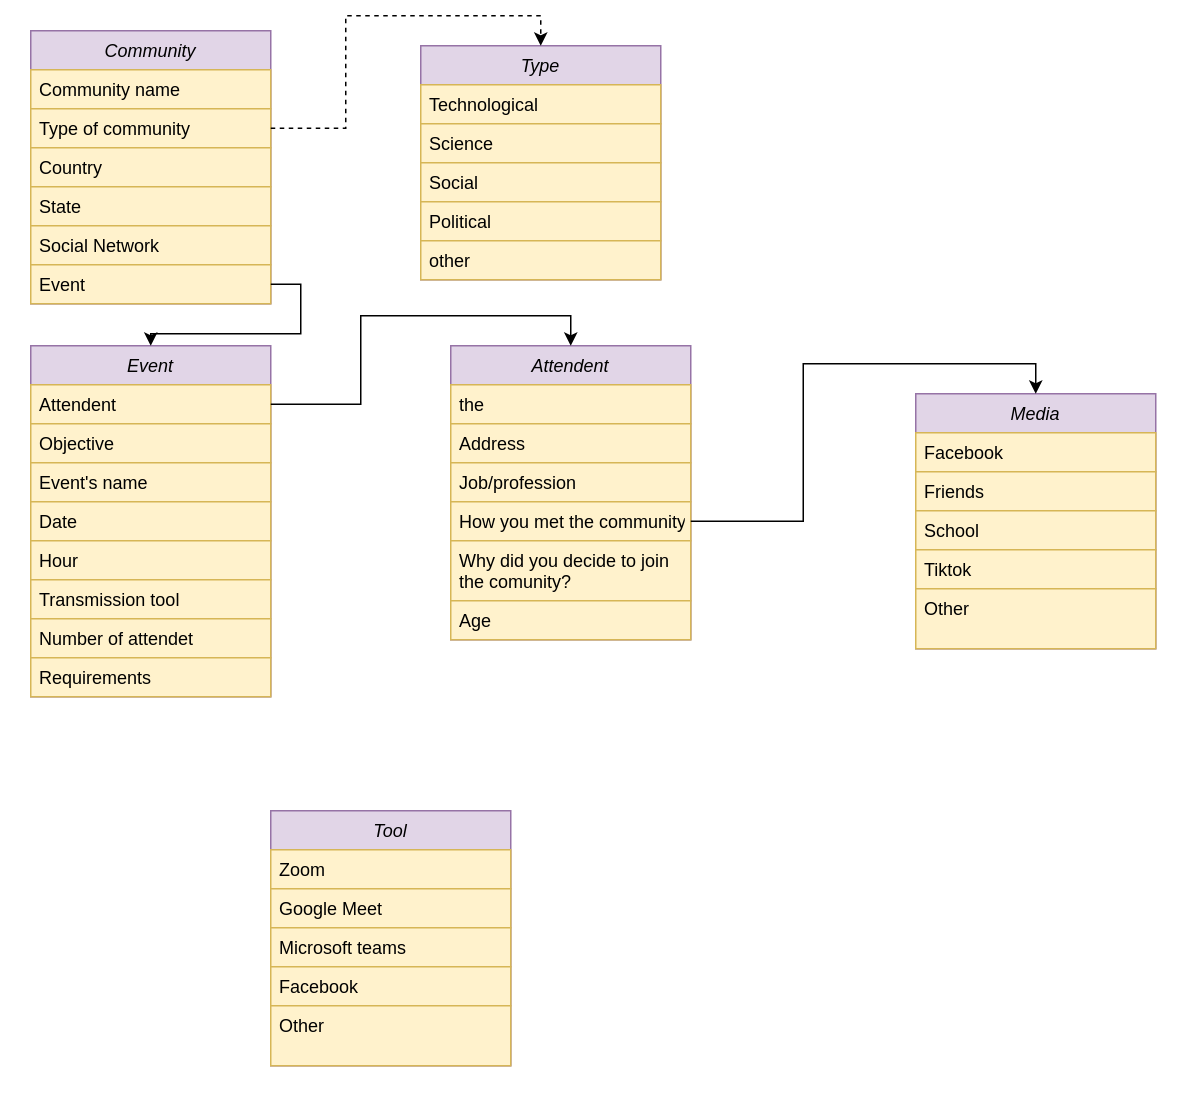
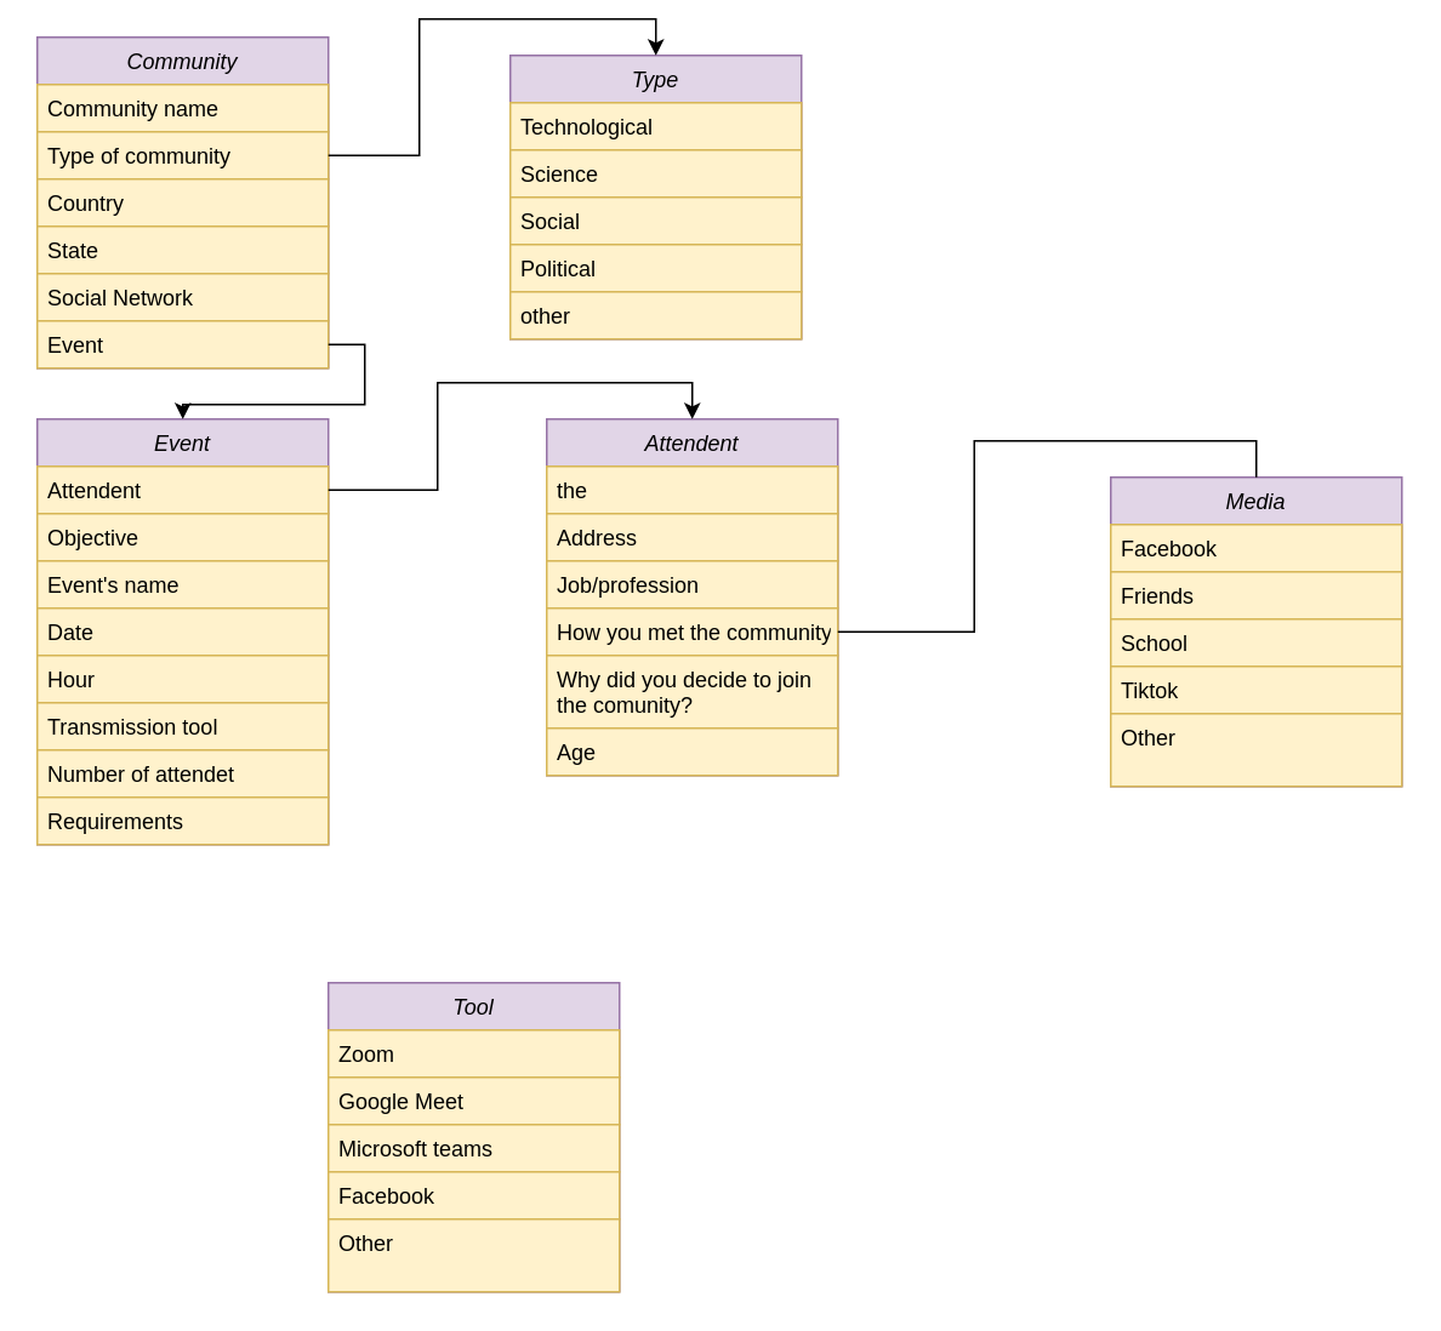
  <mxCell id="0" />
  <mxCell id="1" parent="0" />
  <mxCell id="2" value="Community" style="swimlane;fontStyle=2;align=center;verticalAlign=top;childLayout=stackLayout;horizontal=1;startSize=26;horizontalStack=0;resizeParent=1;resizeLast=0;collapsible=1;marginBottom=0;rounded=0;shadow=0;strokeWidth=1;fillColor=#e1d5e7;strokeColor=#9673a6;" parent="1" vertex="1"><mxGeometry x="20" y="20" width="160" height="182" as="geometry"><mxRectangle x="50" y="40" width="160" height="26" as="alternateBounds" /></mxGeometry></mxCell>
  <mxCell id="3" value="Community name" style="text;align=left;verticalAlign=top;spacingLeft=4;spacingRight=4;overflow=hidden;rotatable=0;points=[[0,0.5],[1,0.5]];portConstraint=eastwest;rounded=0;shadow=0;html=0;fillColor=#fff2cc;strokeColor=#d6b656;" parent="2" vertex="1"><mxGeometry y="26" width="160" height="26" as="geometry" /></mxCell>
  <mxCell id="4" value="Type of community" style="text;align=left;verticalAlign=top;spacingLeft=4;spacingRight=4;overflow=hidden;rotatable=0;points=[[0,0.5],[1,0.5]];portConstraint=eastwest;fillColor=#fff2cc;strokeColor=#d6b656;" parent="2" vertex="1"><mxGeometry y="52" width="160" height="26" as="geometry" /></mxCell>
  <mxCell id="5" value="Country" style="text;align=left;verticalAlign=top;spacingLeft=4;spacingRight=4;overflow=hidden;rotatable=0;points=[[0,0.5],[1,0.5]];portConstraint=eastwest;fillColor=#fff2cc;strokeColor=#d6b656;" parent="2" vertex="1"><mxGeometry y="78" width="160" height="26" as="geometry" /></mxCell>
  <mxCell id="6" value="State" style="text;align=left;verticalAlign=top;spacingLeft=4;spacingRight=4;overflow=hidden;rotatable=0;points=[[0,0.5],[1,0.5]];portConstraint=eastwest;rounded=0;shadow=0;html=0;fillColor=#fff2cc;strokeColor=#d6b656;" parent="2" vertex="1"><mxGeometry y="104" width="160" height="26" as="geometry" /></mxCell>
  <mxCell id="7" value="Social Network" style="text;align=left;verticalAlign=top;spacingLeft=4;spacingRight=4;overflow=hidden;rotatable=0;points=[[0,0.5],[1,0.5]];portConstraint=eastwest;fillColor=#fff2cc;strokeColor=#d6b656;" vertex="1" parent="2"><mxGeometry y="130" width="160" height="26" as="geometry" /></mxCell>
  <mxCell id="8" value="Event" style="text;align=left;verticalAlign=top;spacingLeft=4;spacingRight=4;overflow=hidden;rotatable=0;points=[[0,0.5],[1,0.5]];portConstraint=eastwest;fillColor=#fff2cc;strokeColor=#d6b656;" vertex="1" parent="2"><mxGeometry y="156" width="160" height="26" as="geometry" /></mxCell>
  <mxCell id="9" value="Event" style="swimlane;fontStyle=2;align=center;verticalAlign=top;childLayout=stackLayout;horizontal=1;startSize=26;horizontalStack=0;resizeParent=1;resizeLast=0;collapsible=1;marginBottom=0;rounded=0;shadow=0;strokeWidth=1;fillColor=#e1d5e7;strokeColor=#9673a6;" vertex="1" parent="1"><mxGeometry x="20" y="230" width="160" height="234" as="geometry"><mxRectangle x="230" y="140" width="160" height="26" as="alternateBounds" /></mxGeometry></mxCell>
  <mxCell id="10" value="Attendent" style="text;align=left;verticalAlign=top;spacingLeft=4;spacingRight=4;overflow=hidden;rotatable=0;points=[[0,0.5],[1,0.5]];portConstraint=eastwest;rounded=0;shadow=0;html=0;fillColor=#fff2cc;strokeColor=#d6b656;" vertex="1" parent="9"><mxGeometry y="26" width="160" height="26" as="geometry" /></mxCell>
  <mxCell id="11" value="Objective" style="text;align=left;verticalAlign=top;spacingLeft=4;spacingRight=4;overflow=hidden;rotatable=0;points=[[0,0.5],[1,0.5]];portConstraint=eastwest;fillColor=#fff2cc;strokeColor=#d6b656;" vertex="1" parent="9"><mxGeometry y="52" width="160" height="26" as="geometry" /></mxCell>
  <mxCell id="12" value="Event's name" style="text;align=left;verticalAlign=top;spacingLeft=4;spacingRight=4;overflow=hidden;rotatable=0;points=[[0,0.5],[1,0.5]];portConstraint=eastwest;fillColor=#fff2cc;strokeColor=#d6b656;" vertex="1" parent="9"><mxGeometry y="78" width="160" height="26" as="geometry" /></mxCell>
  <mxCell id="13" value="Date" style="text;align=left;verticalAlign=top;spacingLeft=4;spacingRight=4;overflow=hidden;rotatable=0;points=[[0,0.5],[1,0.5]];portConstraint=eastwest;rounded=0;shadow=0;html=0;fillColor=#fff2cc;strokeColor=#d6b656;" vertex="1" parent="9"><mxGeometry y="104" width="160" height="26" as="geometry" /></mxCell>
  <mxCell id="14" value="Hour" style="text;align=left;verticalAlign=top;spacingLeft=4;spacingRight=4;overflow=hidden;rotatable=0;points=[[0,0.5],[1,0.5]];portConstraint=eastwest;rounded=0;shadow=0;html=0;fillColor=#fff2cc;strokeColor=#d6b656;" vertex="1" parent="9"><mxGeometry y="130" width="160" height="26" as="geometry" /></mxCell>
  <mxCell id="15" value="Transmission tool" style="text;align=left;verticalAlign=top;spacingLeft=4;spacingRight=4;overflow=hidden;rotatable=0;points=[[0,0.5],[1,0.5]];portConstraint=eastwest;rounded=0;shadow=0;html=0;fillColor=#fff2cc;strokeColor=#d6b656;" vertex="1" parent="9"><mxGeometry y="156" width="160" height="26" as="geometry" /></mxCell>
  <mxCell id="16" value="Number of attendet" style="text;align=left;verticalAlign=top;spacingLeft=4;spacingRight=4;overflow=hidden;rotatable=0;points=[[0,0.5],[1,0.5]];portConstraint=eastwest;rounded=0;shadow=0;html=0;fillColor=#fff2cc;strokeColor=#d6b656;" vertex="1" parent="9"><mxGeometry y="182" width="160" height="26" as="geometry" /></mxCell>
  <mxCell id="17" value="Requirements" style="text;align=left;verticalAlign=top;spacingLeft=4;spacingRight=4;overflow=hidden;rotatable=0;points=[[0,0.5],[1,0.5]];portConstraint=eastwest;rounded=0;shadow=0;html=0;fillColor=#fff2cc;strokeColor=#d6b656;" vertex="1" parent="9"><mxGeometry y="208" width="160" height="26" as="geometry" /></mxCell>
  <mxCell id="18" value="Attendent" style="swimlane;fontStyle=2;align=center;verticalAlign=top;childLayout=stackLayout;horizontal=1;startSize=26;horizontalStack=0;resizeParent=1;resizeLast=0;collapsible=1;marginBottom=0;rounded=0;shadow=0;strokeWidth=1;fillColor=#e1d5e7;strokeColor=#9673a6;" vertex="1" parent="1"><mxGeometry x="300" y="230" width="160" height="196" as="geometry"><mxRectangle x="230" y="140" width="160" height="26" as="alternateBounds" /></mxGeometry></mxCell>
  <mxCell id="19" value="the" style="text;align=left;verticalAlign=top;spacingLeft=4;spacingRight=4;overflow=hidden;rotatable=0;points=[[0,0.5],[1,0.5]];portConstraint=eastwest;rounded=0;shadow=0;html=0;fillColor=#fff2cc;strokeColor=#d6b656;" vertex="1" parent="18"><mxGeometry y="26" width="160" height="26" as="geometry" /></mxCell>
  <mxCell id="20" value="Address" style="text;align=left;verticalAlign=top;spacingLeft=4;spacingRight=4;overflow=hidden;rotatable=0;points=[[0,0.5],[1,0.5]];portConstraint=eastwest;fillColor=#fff2cc;strokeColor=#d6b656;" vertex="1" parent="18"><mxGeometry y="52" width="160" height="26" as="geometry" /></mxCell>
  <mxCell id="21" value="Job/profession" style="text;align=left;verticalAlign=top;spacingLeft=4;spacingRight=4;overflow=hidden;rotatable=0;points=[[0,0.5],[1,0.5]];portConstraint=eastwest;fillColor=#fff2cc;strokeColor=#d6b656;" vertex="1" parent="18"><mxGeometry y="78" width="160" height="26" as="geometry" /></mxCell>
  <mxCell id="22" value="How you met the community?" style="text;align=left;verticalAlign=top;spacingLeft=4;spacingRight=4;overflow=hidden;rotatable=0;points=[[0,0.5],[1,0.5]];portConstraint=eastwest;rounded=0;shadow=0;html=0;fillColor=#fff2cc;strokeColor=#d6b656;" vertex="1" parent="18"><mxGeometry y="104" width="160" height="26" as="geometry" /></mxCell>
  <mxCell id="23" value="Why did you decide to join &#10;the comunity?" style="text;align=left;verticalAlign=top;spacingLeft=4;spacingRight=4;overflow=hidden;rotatable=0;points=[[0,0.5],[1,0.5]];portConstraint=eastwest;rounded=0;shadow=0;html=0;fillColor=#fff2cc;strokeColor=#d6b656;" vertex="1" parent="18"><mxGeometry y="130" width="160" height="40" as="geometry" /></mxCell>
  <mxCell id="24" value="Age" style="text;align=left;verticalAlign=top;spacingLeft=4;spacingRight=4;overflow=hidden;rotatable=0;points=[[0,0.5],[1,0.5]];portConstraint=eastwest;fillColor=#fff2cc;strokeColor=#d6b656;" vertex="1" parent="18"><mxGeometry y="170" width="160" height="26" as="geometry" /></mxCell>
  <mxCell id="25" value="Media" style="swimlane;fontStyle=2;align=center;verticalAlign=top;childLayout=stackLayout;horizontal=1;startSize=26;horizontalStack=0;resizeParent=1;resizeLast=0;collapsible=1;marginBottom=0;rounded=0;shadow=0;strokeWidth=1;fillColor=#e1d5e7;strokeColor=#9673a6;" vertex="1" parent="1"><mxGeometry x="610" y="262" width="160" height="170" as="geometry"><mxRectangle x="230" y="140" width="160" height="26" as="alternateBounds" /></mxGeometry></mxCell>
  <mxCell id="26" value="Facebook" style="text;align=left;verticalAlign=top;spacingLeft=4;spacingRight=4;overflow=hidden;rotatable=0;points=[[0,0.5],[1,0.5]];portConstraint=eastwest;rounded=0;shadow=0;html=0;fillColor=#fff2cc;strokeColor=#d6b656;" vertex="1" parent="25"><mxGeometry y="26" width="160" height="26" as="geometry" /></mxCell>
  <mxCell id="27" value="Friends" style="text;align=left;verticalAlign=top;spacingLeft=4;spacingRight=4;overflow=hidden;rotatable=0;points=[[0,0.5],[1,0.5]];portConstraint=eastwest;fillColor=#fff2cc;strokeColor=#d6b656;" vertex="1" parent="25"><mxGeometry y="52" width="160" height="26" as="geometry" /></mxCell>
  <mxCell id="28" value="School" style="text;align=left;verticalAlign=top;spacingLeft=4;spacingRight=4;overflow=hidden;rotatable=0;points=[[0,0.5],[1,0.5]];portConstraint=eastwest;fillColor=#fff2cc;strokeColor=#d6b656;" vertex="1" parent="25"><mxGeometry y="78" width="160" height="26" as="geometry" /></mxCell>
  <mxCell id="29" value="Tiktok" style="text;align=left;verticalAlign=top;spacingLeft=4;spacingRight=4;overflow=hidden;rotatable=0;points=[[0,0.5],[1,0.5]];portConstraint=eastwest;rounded=0;shadow=0;html=0;fillColor=#fff2cc;strokeColor=#d6b656;" vertex="1" parent="25"><mxGeometry y="104" width="160" height="26" as="geometry" /></mxCell>
  <mxCell id="30" value="Other" style="text;align=left;verticalAlign=top;spacingLeft=4;spacingRight=4;overflow=hidden;rotatable=0;points=[[0,0.5],[1,0.5]];portConstraint=eastwest;rounded=0;shadow=0;html=0;fillColor=#fff2cc;strokeColor=#d6b656;" vertex="1" parent="25"><mxGeometry y="130" width="160" height="40" as="geometry" /></mxCell>
  <mxCell id="31" value="Type" style="swimlane;fontStyle=2;align=center;verticalAlign=top;childLayout=stackLayout;horizontal=1;startSize=26;horizontalStack=0;resizeParent=1;resizeLast=0;collapsible=1;marginBottom=0;rounded=0;shadow=0;strokeWidth=1;fillColor=#e1d5e7;strokeColor=#9673a6;" vertex="1" parent="1"><mxGeometry x="280" y="30" width="160" height="156" as="geometry"><mxRectangle x="230" y="140" width="160" height="26" as="alternateBounds" /></mxGeometry></mxCell>
  <mxCell id="32" value="Technological" style="text;align=left;verticalAlign=top;spacingLeft=4;spacingRight=4;overflow=hidden;rotatable=0;points=[[0,0.5],[1,0.5]];portConstraint=eastwest;rounded=0;shadow=0;html=0;fillColor=#fff2cc;strokeColor=#d6b656;" vertex="1" parent="31"><mxGeometry y="26" width="160" height="26" as="geometry" /></mxCell>
  <mxCell id="33" value="Science" style="text;align=left;verticalAlign=top;spacingLeft=4;spacingRight=4;overflow=hidden;rotatable=0;points=[[0,0.5],[1,0.5]];portConstraint=eastwest;fillColor=#fff2cc;strokeColor=#d6b656;" vertex="1" parent="31"><mxGeometry y="52" width="160" height="26" as="geometry" /></mxCell>
  <mxCell id="34" value="Social" style="text;align=left;verticalAlign=top;spacingLeft=4;spacingRight=4;overflow=hidden;rotatable=0;points=[[0,0.5],[1,0.5]];portConstraint=eastwest;fillColor=#fff2cc;strokeColor=#d6b656;" vertex="1" parent="31"><mxGeometry y="78" width="160" height="26" as="geometry" /></mxCell>
  <mxCell id="35" value="Political" style="text;align=left;verticalAlign=top;spacingLeft=4;spacingRight=4;overflow=hidden;rotatable=0;points=[[0,0.5],[1,0.5]];portConstraint=eastwest;rounded=0;shadow=0;html=0;fillColor=#fff2cc;strokeColor=#d6b656;" vertex="1" parent="31"><mxGeometry y="104" width="160" height="26" as="geometry" /></mxCell>
  <mxCell id="36" value="other" style="text;align=left;verticalAlign=top;spacingLeft=4;spacingRight=4;overflow=hidden;rotatable=0;points=[[0,0.5],[1,0.5]];portConstraint=eastwest;rounded=0;shadow=0;html=0;fillColor=#fff2cc;strokeColor=#d6b656;" vertex="1" parent="31"><mxGeometry y="130" width="160" height="26" as="geometry" /></mxCell>
  <mxCell id="37" value="Tool" style="swimlane;fontStyle=2;align=center;verticalAlign=top;childLayout=stackLayout;horizontal=1;startSize=26;horizontalStack=0;resizeParent=1;resizeLast=0;collapsible=1;marginBottom=0;rounded=0;shadow=0;strokeWidth=1;fillColor=#e1d5e7;strokeColor=#9673a6;" vertex="1" parent="1"><mxGeometry x="180" y="540" width="160" height="170" as="geometry"><mxRectangle x="230" y="140" width="160" height="26" as="alternateBounds" /></mxGeometry></mxCell>
  <mxCell id="38" value="Zoom" style="text;align=left;verticalAlign=top;spacingLeft=4;spacingRight=4;overflow=hidden;rotatable=0;points=[[0,0.5],[1,0.5]];portConstraint=eastwest;rounded=0;shadow=0;html=0;fillColor=#fff2cc;strokeColor=#d6b656;" vertex="1" parent="37"><mxGeometry y="26" width="160" height="26" as="geometry" /></mxCell>
  <mxCell id="39" value="Google Meet" style="text;align=left;verticalAlign=top;spacingLeft=4;spacingRight=4;overflow=hidden;rotatable=0;points=[[0,0.5],[1,0.5]];portConstraint=eastwest;fillColor=#fff2cc;strokeColor=#d6b656;" vertex="1" parent="37"><mxGeometry y="52" width="160" height="26" as="geometry" /></mxCell>
  <mxCell id="40" value="Microsoft teams" style="text;align=left;verticalAlign=top;spacingLeft=4;spacingRight=4;overflow=hidden;rotatable=0;points=[[0,0.5],[1,0.5]];portConstraint=eastwest;fillColor=#fff2cc;strokeColor=#d6b656;" vertex="1" parent="37"><mxGeometry y="78" width="160" height="26" as="geometry" /></mxCell>
  <mxCell id="41" value="Facebook" style="text;align=left;verticalAlign=top;spacingLeft=4;spacingRight=4;overflow=hidden;rotatable=0;points=[[0,0.5],[1,0.5]];portConstraint=eastwest;rounded=0;shadow=0;html=0;fillColor=#fff2cc;strokeColor=#d6b656;" vertex="1" parent="37"><mxGeometry y="104" width="160" height="26" as="geometry" /></mxCell>
  <mxCell id="42" value="Other" style="text;align=left;verticalAlign=top;spacingLeft=4;spacingRight=4;overflow=hidden;rotatable=0;points=[[0,0.5],[1,0.5]];portConstraint=eastwest;rounded=0;shadow=0;html=0;fillColor=#fff2cc;strokeColor=#d6b656;" vertex="1" parent="37"><mxGeometry y="130" width="160" height="40" as="geometry" /></mxCell>
- <mxCell id="43" style="edgeStyle=orthogonalEdgeStyle;rounded=0;orthogonalLoop=1;jettySize=auto;html=1;exitX=1;exitY=0.5;exitDx=0;exitDy=0;entryX=0.5;entryY=0;entryDx=0;entryDy=0;dashed=1;" edge="1" parent="1" source="4" target="31"><mxGeometry relative="1" as="geometry" /></mxCell>
+ <mxCell id="43" style="edgeStyle=orthogonalEdgeStyle;rounded=0;orthogonalLoop=1;jettySize=auto;html=1;exitX=1;exitY=0.5;exitDx=0;exitDy=0;entryX=0.5;entryY=0;entryDx=0;entryDy=0;" edge="1" parent="1" source="4" target="31"><mxGeometry relative="1" as="geometry" /></mxCell>
  <mxCell id="44" style="edgeStyle=orthogonalEdgeStyle;rounded=0;orthogonalLoop=1;jettySize=auto;html=1;exitX=1;exitY=0.5;exitDx=0;exitDy=0;entryX=0.5;entryY=0;entryDx=0;entryDy=0;" edge="1" parent="1" source="8" target="9"><mxGeometry relative="1" as="geometry" /></mxCell>
  <mxCell id="45" style="edgeStyle=orthogonalEdgeStyle;rounded=0;orthogonalLoop=1;jettySize=auto;html=1;exitX=1;exitY=0.5;exitDx=0;exitDy=0;entryX=0.5;entryY=0;entryDx=0;entryDy=0;" edge="1" parent="1" source="10" target="18"><mxGeometry relative="1" as="geometry" /></mxCell>
- <mxCell id="46" style="edgeStyle=orthogonalEdgeStyle;rounded=0;orthogonalLoop=1;jettySize=auto;html=1;exitX=1;exitY=0.5;exitDx=0;exitDy=0;entryX=0.5;entryY=0;entryDx=0;entryDy=0;" edge="1" parent="1" source="22" target="25"><mxGeometry relative="1" as="geometry" /></mxCell>
+ <mxCell id="46" style="edgeStyle=orthogonalEdgeStyle;rounded=0;orthogonalLoop=1;jettySize=auto;html=1;exitX=1;exitY=0.5;exitDx=0;exitDy=0;entryX=0.5;entryY=0;entryDx=0;entryDy=0;endArrow=none;" edge="1" parent="1" source="22" target="25"><mxGeometry relative="1" as="geometry" /></mxCell>
